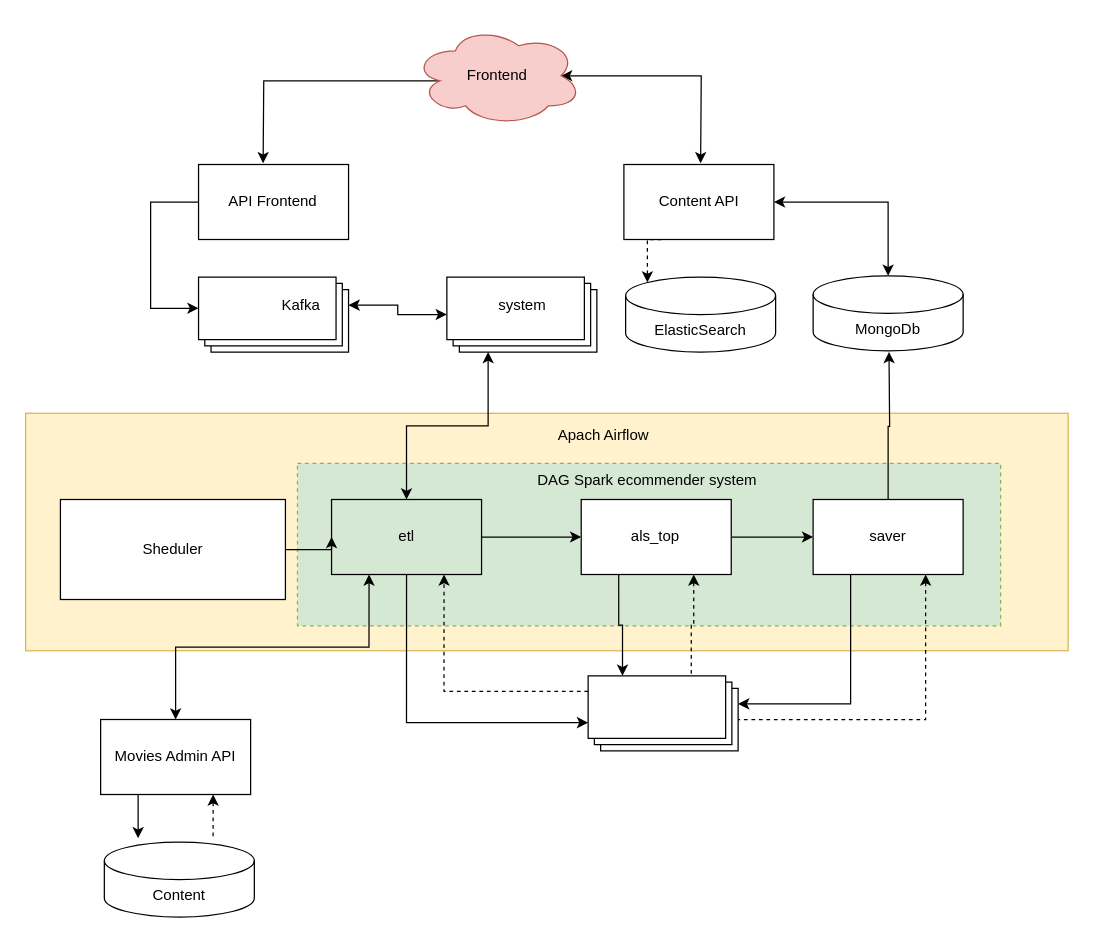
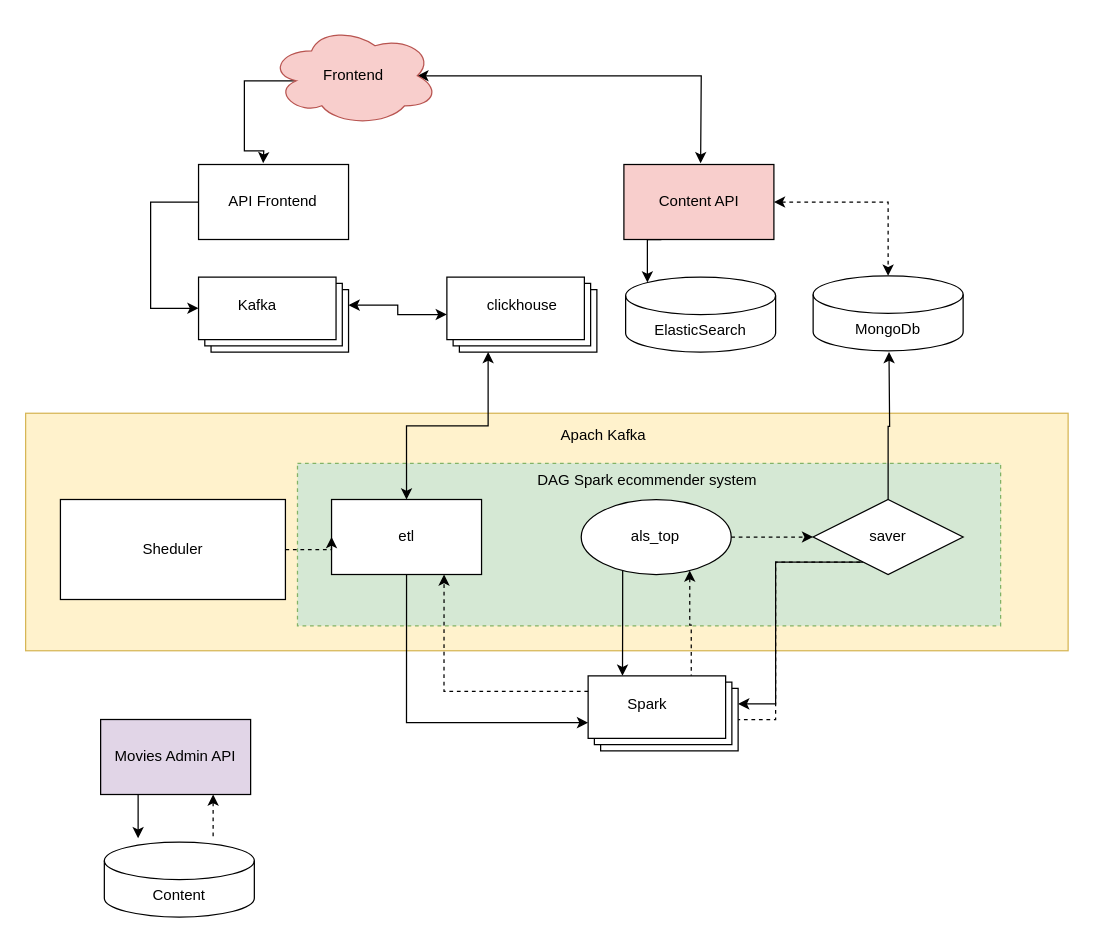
  <mxCell id="0" />
  <mxCell id="1" parent="0" />
  <mxCell id="2" style="edgeStyle=orthogonalEdgeStyle;rounded=0;orthogonalLoop=1;jettySize=auto;html=1;exitX=0.16;exitY=0.55;exitDx=0;exitDy=0;exitPerimeter=0;startArrow=none;startFill=0;" parent="1" source="4" edge="1"><mxGeometry relative="1" as="geometry"><mxPoint x="210" y="130" as="targetPoint" /></mxGeometry></mxCell>
  <mxCell id="3" style="edgeStyle=orthogonalEdgeStyle;rounded=0;orthogonalLoop=1;jettySize=auto;html=1;exitX=0.875;exitY=0.5;exitDx=0;exitDy=0;exitPerimeter=0;startArrow=classic;startFill=1;" parent="1" source="4" edge="1"><mxGeometry relative="1" as="geometry"><mxPoint x="560" y="130" as="targetPoint" /></mxGeometry></mxCell>
- <mxCell id="4" value="Frontend" style="ellipse;shape=cloud;whiteSpace=wrap;html=1;fillColor=#f8cecc;strokeColor=#b85450;" parent="1" vertex="1"><mxGeometry x="330" width="135.26" height="80" as="geometry" y="20" /></mxCell>
+ <mxCell id="4" value="Frontend" style="ellipse;shape=cloud;whiteSpace=wrap;html=1;fillColor=#f8cecc;strokeColor=#b85450;" parent="1" vertex="1"><mxGeometry x="215" y="20" width="135.26" height="80" as="geometry" /></mxCell>
  <mxCell id="5" style="edgeStyle=orthogonalEdgeStyle;rounded=0;orthogonalLoop=1;jettySize=auto;html=1;exitX=0;exitY=0.5;exitDx=0;exitDy=0;entryX=0;entryY=0;entryDx=0;entryDy=25;entryPerimeter=0;startArrow=none;startFill=0;" parent="1" source="6" target="8" edge="1"><mxGeometry relative="1" as="geometry"><Array as="points"><mxPoint x="120" y="161" /><mxPoint x="120" y="246" /></Array></mxGeometry></mxCell>
  <mxCell id="6" value="API Frontend" style="rounded=0;whiteSpace=wrap;html=1;" parent="1" vertex="1"><mxGeometry x="158.34" y="131" width="120" height="60" as="geometry" /></mxCell>
  <mxCell id="7" value="" style="group" parent="1" vertex="1" connectable="0"><mxGeometry x="158.34" y="221" width="120" height="60" as="geometry" /></mxCell>
  <mxCell id="8" value="" style="verticalLabelPosition=bottom;verticalAlign=top;html=1;shape=mxgraph.basic.layered_rect;dx=10;outlineConnect=0;whiteSpace=wrap;" parent="7" vertex="1"><mxGeometry width="120.0" height="60" as="geometry" /></mxCell>
- <mxCell id="9" value="Kafka" style="text;html=1;align=center;verticalAlign=middle;resizable=0;points=[];autosize=1;strokeColor=none;fillColor=none;rounded=0;" parent="7" vertex="1"><mxGeometry x="56.6" y="8" width="50" height="30" as="geometry" /></mxCell>
+ <mxCell id="9" value="Kafka" style="text;html=1;align=center;verticalAlign=middle;resizable=0;points=[];autosize=1;strokeColor=none;fillColor=none;rounded=0;" parent="7" vertex="1"><mxGeometry x="21.6" y="8" width="50" height="30" as="geometry" /></mxCell>
  <mxCell id="10" value="" style="group" parent="1" vertex="1" connectable="0"><mxGeometry x="357" y="221" width="120" height="60" as="geometry" /></mxCell>
  <mxCell id="11" value="" style="verticalLabelPosition=bottom;verticalAlign=top;html=1;shape=mxgraph.basic.layered_rect;dx=10;outlineConnect=0;whiteSpace=wrap;" parent="10" vertex="1"><mxGeometry width="120.0" height="60" as="geometry" /></mxCell>
- <mxCell id="12" value="system" style="text;html=1;align=center;verticalAlign=middle;resizable=0;points=[];autosize=1;strokeColor=none;fillColor=none;rounded=0;" parent="10" vertex="1"><mxGeometry x="20" y="8" width="80" height="30" as="geometry" /></mxCell>
+ <mxCell id="12" value="clickhouse" style="text;html=1;align=center;verticalAlign=middle;resizable=0;points=[];autosize=1;strokeColor=none;fillColor=none;rounded=0;" parent="10" vertex="1"><mxGeometry x="20" y="8" width="80" height="30" as="geometry" /></mxCell>
  <mxCell id="13" style="edgeStyle=orthogonalEdgeStyle;rounded=0;orthogonalLoop=1;jettySize=auto;html=1;exitX=0.25;exitY=1;exitDx=0;exitDy=0;startArrow=none;startFill=0;" edge="1" parent="1" source="15"><mxGeometry relative="1" as="geometry"><mxPoint x="110" y="670" as="targetPoint" /></mxGeometry></mxCell>
  <mxCell id="14" style="edgeStyle=orthogonalEdgeStyle;rounded=0;orthogonalLoop=1;jettySize=auto;html=1;exitX=0.75;exitY=1;exitDx=0;exitDy=0;startArrow=classic;startFill=1;endArrow=none;endFill=0;dashed=1;" edge="1" parent="1" source="15"><mxGeometry relative="1" as="geometry"><mxPoint x="170" y="670" as="targetPoint" /></mxGeometry></mxCell>
- <mxCell id="15" value="Movies Admin API" style="whiteSpace=wrap;html=1;" parent="1" vertex="1"><mxGeometry x="80" y="575" width="120" height="60" as="geometry" /></mxCell>
- <mxCell id="16" style="edgeStyle=orthogonalEdgeStyle;rounded=0;orthogonalLoop=1;jettySize=auto;html=1;exitX=1;exitY=0.5;exitDx=0;exitDy=0;startArrow=classic;startFill=1;entryX=0.5;entryY=0;entryDx=0;entryDy=0;entryPerimeter=0;" parent="1" source="18" target="39" edge="1"><mxGeometry relative="1" as="geometry"><mxPoint x="710" y="210" as="targetPoint" /></mxGeometry></mxCell>
- <mxCell id="17" style="edgeStyle=orthogonalEdgeStyle;rounded=0;orthogonalLoop=1;jettySize=auto;html=1;exitX=0.25;exitY=1;exitDx=0;exitDy=0;entryX=0.145;entryY=0;entryDx=0;entryDy=4.35;entryPerimeter=0;startArrow=none;startFill=0;endArrow=classic;endFill=1;dashed=1;" edge="1" parent="1" source="18" target="40"><mxGeometry relative="1" as="geometry" /></mxCell>
- <mxCell id="18" value="Content API" style="whiteSpace=wrap;html=1;" parent="1" vertex="1"><mxGeometry x="498.62" y="131" width="120" height="60" as="geometry" /></mxCell>
+ <mxCell id="15" value="Movies Admin API" style="whiteSpace=wrap;html=1;fillColor=#e1d5e7;" parent="1" vertex="1"><mxGeometry x="80" y="575" width="120" height="60" as="geometry" /></mxCell>
+ <mxCell id="16" style="edgeStyle=orthogonalEdgeStyle;rounded=0;orthogonalLoop=1;jettySize=auto;html=1;exitX=1;exitY=0.5;exitDx=0;exitDy=0;startArrow=classic;startFill=1;entryX=0.5;entryY=0;entryDx=0;entryDy=0;entryPerimeter=0;dashed=1;" parent="1" source="18" target="39" edge="1"><mxGeometry relative="1" as="geometry"><mxPoint x="710" y="210" as="targetPoint" /></mxGeometry></mxCell>
+ <mxCell id="17" style="edgeStyle=orthogonalEdgeStyle;rounded=0;orthogonalLoop=1;jettySize=auto;html=1;exitX=0.25;exitY=1;exitDx=0;exitDy=0;entryX=0.145;entryY=0;entryDx=0;entryDy=4.35;entryPerimeter=0;startArrow=none;startFill=0;endArrow=classic;endFill=1;" edge="1" parent="1" source="18" target="40"><mxGeometry relative="1" as="geometry" /></mxCell>
+ <mxCell id="18" value="Content API" style="whiteSpace=wrap;html=1;fillColor=#f8cecc;" parent="1" vertex="1"><mxGeometry x="498.62" y="131" width="120" height="60" as="geometry" /></mxCell>
  <mxCell id="19" value="" style="rounded=0;whiteSpace=wrap;html=1;fillColor=#fff2cc;strokeColor=#d6b656;" parent="1" vertex="1"><mxGeometry x="20" y="330" width="834" height="190" as="geometry" /></mxCell>
  <mxCell id="20" value="Sheduler" style="rounded=0;whiteSpace=wrap;html=1;" parent="1" vertex="1"><mxGeometry x="47.838" y="399" width="180" height="80" as="geometry" /></mxCell>
- <mxCell id="21" value="Apach Airflow" style="text;html=1;align=center;verticalAlign=middle;resizable=0;points=[];autosize=1;strokeColor=none;fillColor=none;" parent="1" vertex="1"><mxGeometry x="431.625" y="333" width="100" height="30" as="geometry" /></mxCell>
+ <mxCell id="21" value="Apach Kafka" style="text;html=1;align=center;verticalAlign=middle;resizable=0;points=[];autosize=1;strokeColor=none;fillColor=none;" parent="1" vertex="1"><mxGeometry x="431.625" y="333" width="100" height="30" as="geometry" /></mxCell>
  <mxCell id="22" value="" style="rounded=0;whiteSpace=wrap;html=1;dashed=1;fillColor=#d5e8d4;strokeColor=#82b366;" parent="1" vertex="1"><mxGeometry x="237.49" y="370" width="562.51" height="130" as="geometry" /></mxCell>
- <mxCell id="23" style="edgeStyle=orthogonalEdgeStyle;rounded=0;orthogonalLoop=1;jettySize=auto;html=1;exitX=1;exitY=0.5;exitDx=0;exitDy=0;entryX=0;entryY=0.5;entryDx=0;entryDy=0;startArrow=none;startFill=0;" parent="1" source="27" target="31" edge="1"><mxGeometry relative="1" as="geometry" /></mxCell>
  <mxCell id="24" style="edgeStyle=orthogonalEdgeStyle;rounded=0;orthogonalLoop=1;jettySize=auto;html=1;exitX=0.5;exitY=0;exitDx=0;exitDy=0;startArrow=classic;startFill=1;" parent="1" source="27" target="11" edge="1"><mxGeometry relative="1" as="geometry"><Array as="points"><mxPoint x="325" y="340" /><mxPoint x="390" y="340" /></Array></mxGeometry></mxCell>
- <mxCell id="25" style="edgeStyle=orthogonalEdgeStyle;rounded=0;orthogonalLoop=1;jettySize=auto;html=1;exitX=0.25;exitY=1;exitDx=0;exitDy=0;entryX=0.5;entryY=0;entryDx=0;entryDy=0;startArrow=classic;startFill=1;" parent="1" source="27" target="15" edge="1"><mxGeometry relative="1" as="geometry" /></mxCell>
  <mxCell id="26" style="edgeStyle=orthogonalEdgeStyle;rounded=0;orthogonalLoop=1;jettySize=auto;html=1;exitX=0.5;exitY=1;exitDx=0;exitDy=0;entryX=0;entryY=0;entryDx=0;entryDy=37.5;entryPerimeter=0;startArrow=none;startFill=0;" edge="1" parent="1" source="27" target="43"><mxGeometry relative="1" as="geometry" /></mxCell>
- <mxCell id="27" value="etl" style="rounded=0;whiteSpace=wrap;html=1;fillColor=#d5e8d4;" parent="1" vertex="1"><mxGeometry x="264.738" y="399" width="120" height="60" as="geometry" /></mxCell>
- <mxCell id="28" style="edgeStyle=orthogonalEdgeStyle;rounded=0;orthogonalLoop=1;jettySize=auto;html=1;exitX=1;exitY=0.5;exitDx=0;exitDy=0;entryX=0;entryY=0.5;entryDx=0;entryDy=0;startArrow=none;startFill=0;" edge="1" parent="1" source="31" target="36"><mxGeometry relative="1" as="geometry" /></mxCell>
+ <mxCell id="27" value="etl" style="rounded=0;whiteSpace=wrap;html=1;" parent="1" vertex="1"><mxGeometry x="264.738" y="399" width="120" height="60" as="geometry" /></mxCell>
+ <mxCell id="28" style="edgeStyle=orthogonalEdgeStyle;rounded=0;orthogonalLoop=1;jettySize=auto;html=1;exitX=1;exitY=0.5;exitDx=0;exitDy=0;entryX=0;entryY=0.5;entryDx=0;entryDy=0;startArrow=none;startFill=0;dashed=1;" edge="1" parent="1" source="31" target="36"><mxGeometry relative="1" as="geometry" /></mxCell>
  <mxCell id="29" style="edgeStyle=orthogonalEdgeStyle;rounded=0;orthogonalLoop=1;jettySize=auto;html=1;exitX=0.75;exitY=1;exitDx=0;exitDy=0;entryX=0;entryY=0;entryDx=82.5;entryDy=0;entryPerimeter=0;dashed=1;startArrow=classic;startFill=1;endArrow=none;endFill=0;" edge="1" parent="1" source="31" target="43"><mxGeometry relative="1" as="geometry" /></mxCell>
  <mxCell id="30" style="edgeStyle=orthogonalEdgeStyle;rounded=0;orthogonalLoop=1;jettySize=auto;html=1;exitX=0.25;exitY=1;exitDx=0;exitDy=0;entryX=0;entryY=0;entryDx=27.5;entryDy=0;entryPerimeter=0;startArrow=none;startFill=0;endArrow=classic;endFill=1;" edge="1" parent="1" source="31" target="43"><mxGeometry relative="1" as="geometry" /></mxCell>
- <mxCell id="31" value="als_top" style="rounded=0;whiteSpace=wrap;html=1;" parent="1" vertex="1"><mxGeometry x="464.475" y="399" width="120" height="60" as="geometry" /></mxCell>
+ <mxCell id="31" value="als_top" style="ellipse;whiteSpace=wrap;html=1;" parent="1" vertex="1"><mxGeometry x="464.475" y="399" width="120" height="60" as="geometry" /></mxCell>
  <mxCell id="32" value="DAG Spark ecommender system" style="text;html=1;align=center;verticalAlign=middle;resizable=0;points=[];autosize=1;strokeColor=none;fillColor=none;" parent="1" vertex="1"><mxGeometry x="416.988" y="369" width="200" height="30" as="geometry" /></mxCell>
  <mxCell id="33" style="edgeStyle=orthogonalEdgeStyle;rounded=0;orthogonalLoop=1;jettySize=auto;html=1;exitX=0.5;exitY=0;exitDx=0;exitDy=0;startArrow=none;startFill=0;" parent="1" source="36" edge="1"><mxGeometry relative="1" as="geometry"><mxPoint x="710.7" y="281" as="targetPoint" /></mxGeometry></mxCell>
  <mxCell id="34" style="edgeStyle=orthogonalEdgeStyle;rounded=0;orthogonalLoop=1;jettySize=auto;html=1;exitX=0.75;exitY=1;exitDx=0;exitDy=0;entryX=0;entryY=0;entryDx=120.0;entryDy=35;entryPerimeter=0;dashed=1;startArrow=classic;startFill=1;endArrow=none;endFill=0;" edge="1" parent="1" source="36" target="43"><mxGeometry relative="1" as="geometry" /></mxCell>
  <mxCell id="35" style="edgeStyle=orthogonalEdgeStyle;rounded=0;orthogonalLoop=1;jettySize=auto;html=1;exitX=0.25;exitY=1;exitDx=0;exitDy=0;entryX=0;entryY=0;entryDx=120.0;entryDy=22.5;entryPerimeter=0;startArrow=none;startFill=0;endArrow=classic;endFill=1;" edge="1" parent="1" source="36" target="43"><mxGeometry relative="1" as="geometry" /></mxCell>
- <mxCell id="36" value="saver" style="rounded=0;whiteSpace=wrap;html=1;" parent="1" vertex="1"><mxGeometry x="650.005" y="399" width="120" height="60" as="geometry" /></mxCell>
- <mxCell id="37" style="edgeStyle=orthogonalEdgeStyle;rounded=0;orthogonalLoop=1;jettySize=auto;html=1;exitX=1;exitY=0.5;exitDx=0;exitDy=0;entryX=0;entryY=0.5;entryDx=0;entryDy=0;startArrow=none;startFill=0;" parent="1" source="20" target="27" edge="1"><mxGeometry relative="1" as="geometry" /></mxCell>
+ <mxCell id="36" value="saver" style="rhombus;whiteSpace=wrap;html=1;" parent="1" vertex="1"><mxGeometry x="650.005" y="399" width="120" height="60" as="geometry" /></mxCell>
+ <mxCell id="37" style="edgeStyle=orthogonalEdgeStyle;rounded=0;orthogonalLoop=1;jettySize=auto;html=1;exitX=1;exitY=0.5;exitDx=0;exitDy=0;entryX=0;entryY=0.5;entryDx=0;entryDy=0;startArrow=none;startFill=0;dashed=1;" parent="1" source="20" target="27" edge="1"><mxGeometry relative="1" as="geometry" /></mxCell>
  <mxCell id="38" style="edgeStyle=orthogonalEdgeStyle;rounded=0;orthogonalLoop=1;jettySize=auto;html=1;exitX=0;exitY=0;exitDx=120.0;exitDy=22.5;exitPerimeter=0;startArrow=classic;startFill=1;" parent="1" source="8" target="11" edge="1"><mxGeometry relative="1" as="geometry" /></mxCell>
  <mxCell id="39" value="MongoDb" style="shape=cylinder3;whiteSpace=wrap;html=1;boundedLbl=1;backgroundOutline=1;size=15;" parent="1" vertex="1"><mxGeometry x="650.01" y="220" width="120" height="60" as="geometry" /></mxCell>
  <mxCell id="40" value="ElasticSearch" style="shape=cylinder3;whiteSpace=wrap;html=1;boundedLbl=1;backgroundOutline=1;size=15;" parent="1" vertex="1"><mxGeometry x="500" y="221" width="120" height="60" as="geometry" /></mxCell>
  <mxCell id="41" value="Content" style="shape=cylinder3;whiteSpace=wrap;html=1;boundedLbl=1;backgroundOutline=1;size=15;" parent="1" vertex="1"><mxGeometry x="82.97" y="673" width="120" height="60" as="geometry" /></mxCell>
  <mxCell id="42" value="" style="group" vertex="1" connectable="0" parent="1"><mxGeometry x="470" y="540" width="120" height="60" as="geometry" /></mxCell>
  <mxCell id="43" value="" style="verticalLabelPosition=bottom;verticalAlign=top;html=1;shape=mxgraph.basic.layered_rect;dx=10;outlineConnect=0;whiteSpace=wrap;" vertex="1" parent="42"><mxGeometry width="120.0" height="60" as="geometry" /></mxCell>
+ <mxCell id="44" value="Spark" style="text;html=1;align=center;verticalAlign=middle;resizable=0;points=[];autosize=1;strokeColor=none;fillColor=none;rounded=0;" vertex="1" parent="42"><mxGeometry x="21.6" y="8" width="50" height="30" as="geometry" /></mxCell>
  <mxCell id="45" style="edgeStyle=orthogonalEdgeStyle;rounded=0;orthogonalLoop=1;jettySize=auto;html=1;exitX=0;exitY=0;exitDx=0;exitDy=12.5;exitPerimeter=0;entryX=0.75;entryY=1;entryDx=0;entryDy=0;startArrow=none;startFill=0;dashed=1;" edge="1" parent="1" source="43" target="27"><mxGeometry relative="1" as="geometry" /></mxCell>
